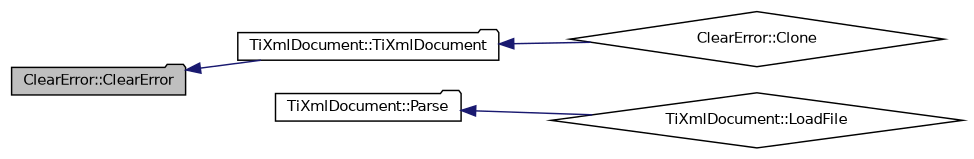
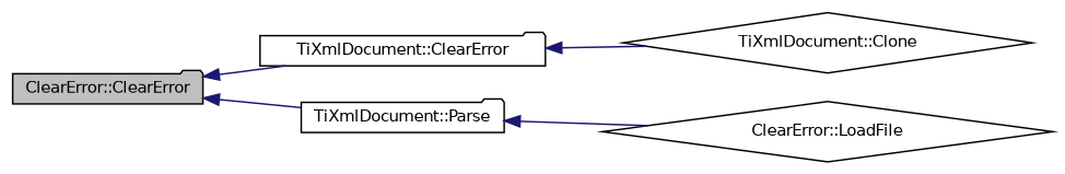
  digraph {
    rankdir=LR
    node [color=black fillcolor=white fontname=Helvetica fontsize=10 shape=folder style=filled]
    edge [color=midnightblue dir=back fontname=Helvetica fontsize=10 labelfontname=Helvetica labelfontsize=10 style=solid]
    n1 [fillcolor=grey75 fontcolor=black height=0.2 label="ClearError::ClearError" width=0.4]
-   n2 [height=0.2 label="TiXmlDocument::TiXmlDocument" width=0.4]
+   n2 [height=0.2 label="TiXmlDocument::ClearError" width=0.4]
    n3 [height=0.2 label="TiXmlDocument::Parse" width=0.4]
-   n4 [height=0.2 label="ClearError::Clone" shape=diamond width=0.4]
-   n5 [height=0.2 label="TiXmlDocument::LoadFile" shape=diamond width=0.4]
+   n4 [height=0.2 label="TiXmlDocument::Clone" shape=diamond width=0.4]
+   n5 [height=0.2 label="ClearError::LoadFile" shape=diamond width=0.4]
    n1 -> n2
+   n1 -> n3
    n2 -> n4
    n3 -> n5
  }
